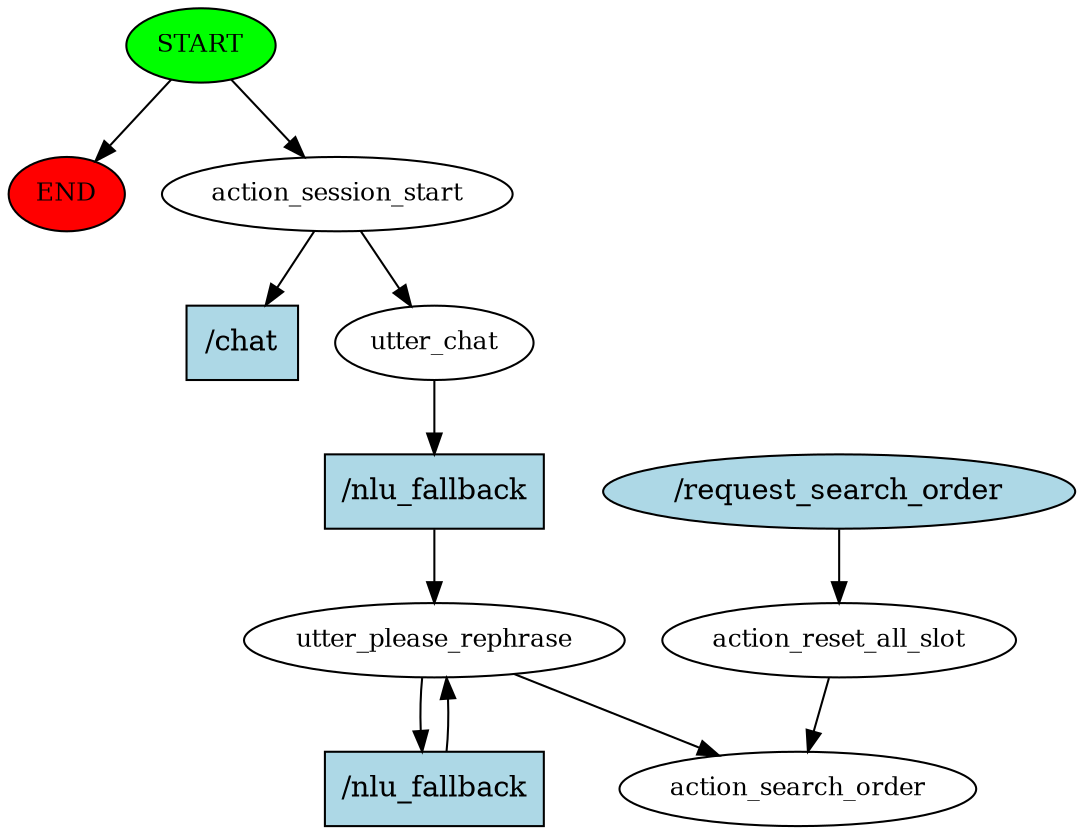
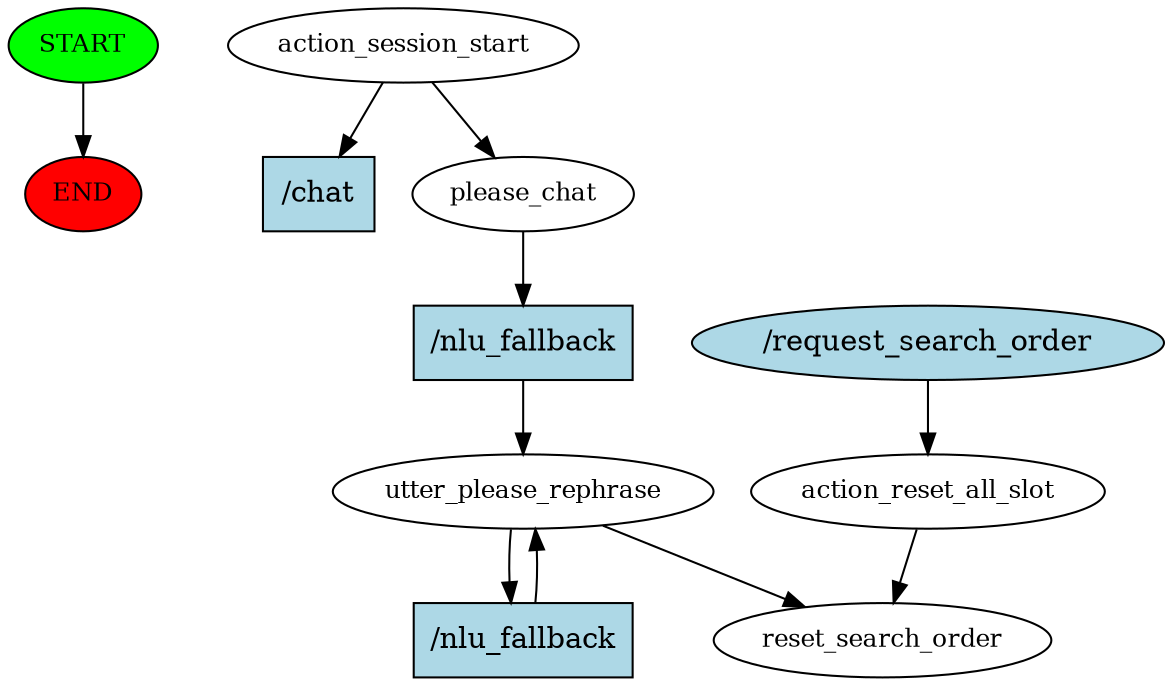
  digraph {
    node [fontsize=12 style=filled]
    n1 [fillcolor=green label=START]
    n2 [fillcolor=red label=END]
    n3 [label=action_session_start style=""]
    n4 [fillcolor=lightblue label="/chat" shape=rect fontsize=""]
-   n5 [label=utter_chat style=""]
+   n5 [label=please_chat style=""]
    n6 [fillcolor=lightblue label="/nlu_fallback" shape=rect fontsize=""]
    n7 [label=utter_please_rephrase style=""]
    n8 [fillcolor=lightblue label="/nlu_fallback" shape=rect fontsize=""]
-   n9 [label=action_search_order style=""]
+   n9 [label=reset_search_order style=""]
    n10 [fillcolor=lightblue label="/request_search_order" shape=ellipse fontsize=""]
    n11 [label=action_reset_all_slot style=""]
    n1 -> n2
-   n1 -> n3
    n3 -> n4
    n3 -> n5
    n5 -> n6
    n6 -> n7
    n7 -> n8
    n7 -> n9
    n8 -> n7
    n10 -> n11
    n11 -> n9
  }
